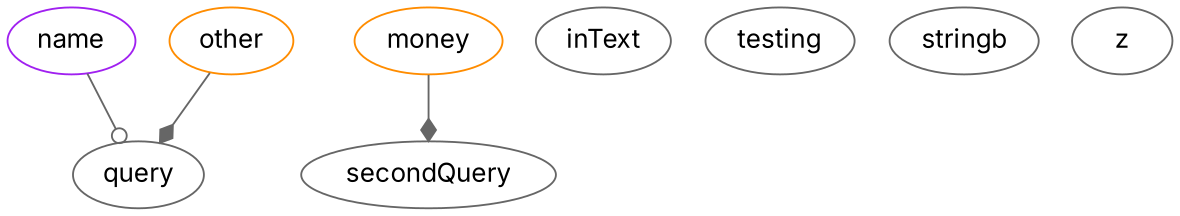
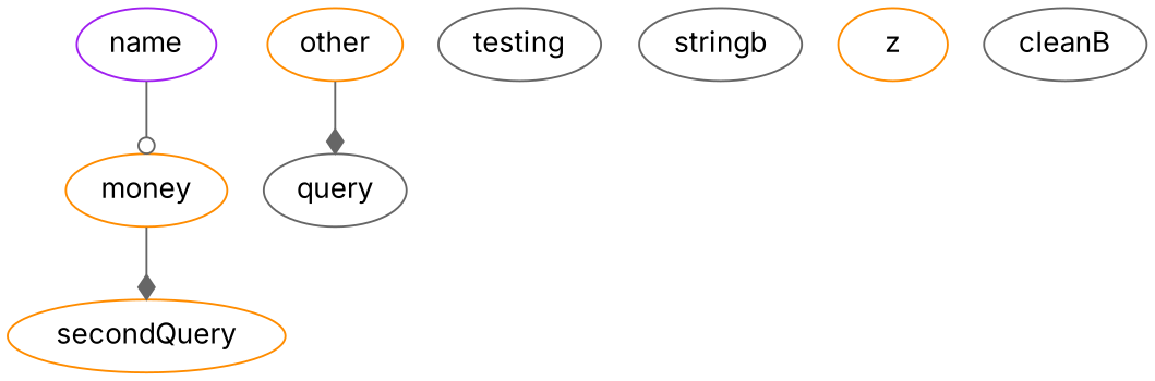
  digraph {
    fontname=Inter
    node [color=gray40 fontname=Inter]
    edge [arrowhead=diamond color=gray40 fontname=Inter style=solid]
    name [color=purple]
    query
    other [color=darkorange]
    money [color=darkorange]
-   secondQuery
-   inText
+   secondQuery [color=darkorange]
    testing
    stringb
-   z
-   name -> query [arrowhead=odot]
+   z [color=darkorange]
+   cleanB
+   name -> money [arrowhead=odot]
    other -> query
    money -> secondQuery
  }
